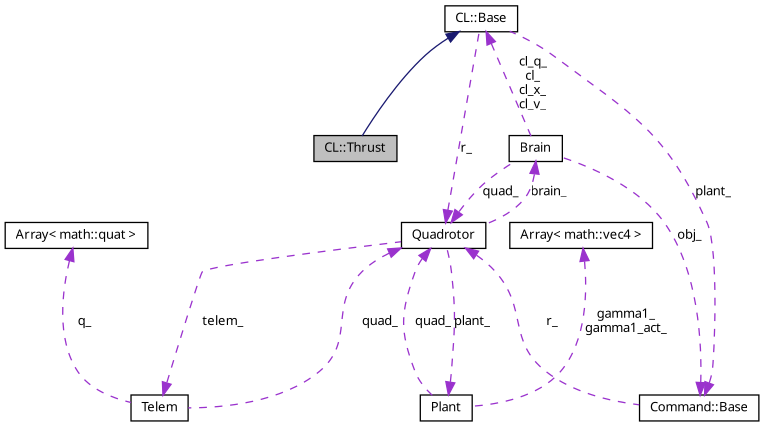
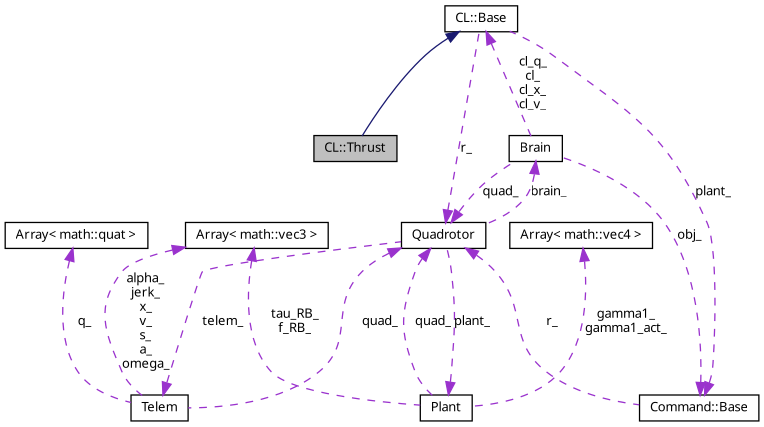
  digraph {
    fontname="Noto Sans"
    node [color=black fillcolor=white fontname="Noto Sans" fontsize=10 shape=record style=filled]
    edge [color=darkorchid3 dir=back fontname="Noto Sans" fontsize=10 labelfontname=Helvetica labelfontsize=10 style=dashed]
    n1 [fillcolor=grey75 fontcolor=black height=0.2 label="CL::Thrust" width=0.4]
    n2 [height=0.2 label="CL::Base" width=0.4]
    n3 [height=0.2 label=Brain width=0.4]
    n4 [height=0.2 label=Quadrotor width=0.4]
    n5 [height=0.2 label="Command::Base" width=0.4]
    n6 [height=0.2 label=Plant width=0.4]
    n7 [height=0.2 label=Telem width=0.4]
    n8 [height=0.2 label="Array\< math::vec4 \>" width=0.4]
+   n9 [height=0.2 label="Array\< math::vec3 \>" width=0.4]
    n10 [height=0.2 label="Array\< math::quat \>" width=0.4]
    n2 -> n1 [color=midnightblue style=solid]
    n2 -> n3 [label="cl_q_\ncl_\ncl_x_\ncl_v_"]
    n3 -> n4 [label=brain_]
    n4 -> n2 [label=r_]
    n4 -> n3 [label=quad_]
    n4 -> n5 [label=r_]
    n4 -> n6 [label=quad_]
    n4 -> n7 [label=quad_]
    n5 -> n2 [label=plant_]
    n5 -> n3 [label=obj_]
    n6 -> n4 [label=plant_]
    n7 -> n4 [label=telem_]
    n8 -> n6 [label="gamma1_\ngamma1_act_"]
+   n9 -> n6 [label="tau_RB_\nf_RB_"]
+   n9 -> n7 [label="alpha_\njerk_\nx_\nv_\ns_\na_\nomega_"]
    n10 -> n7 [label=q_]
  }
